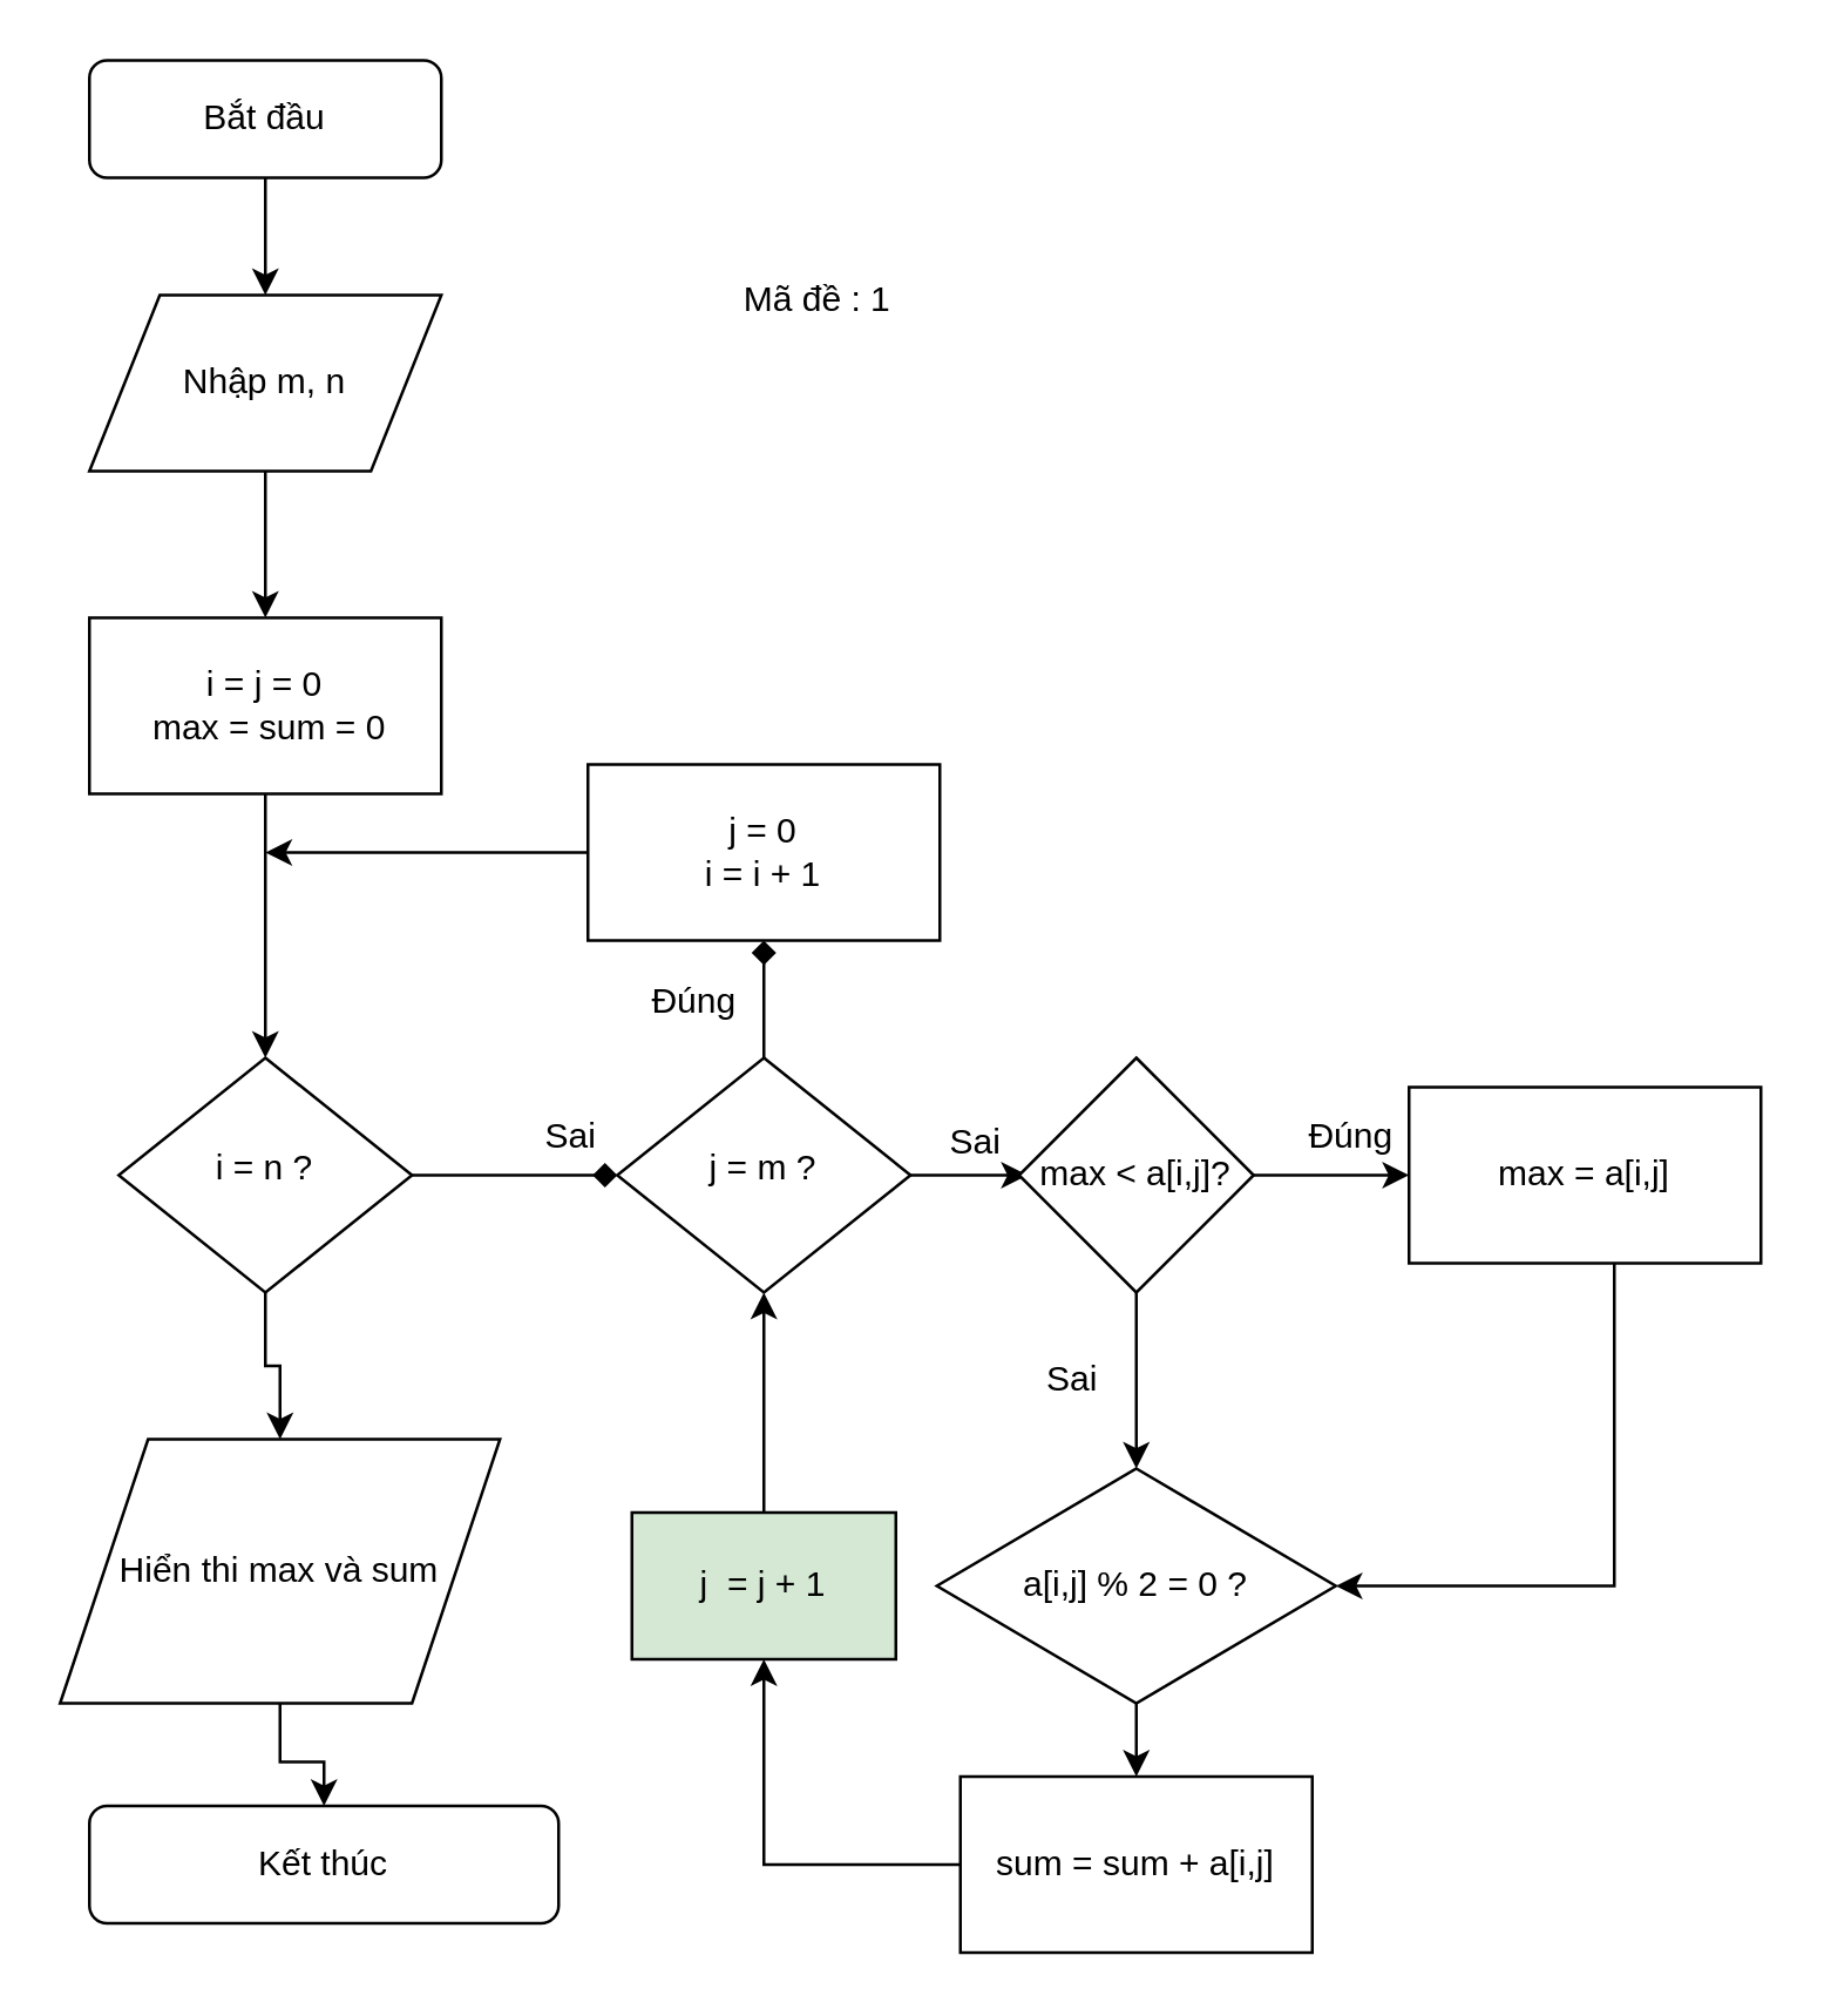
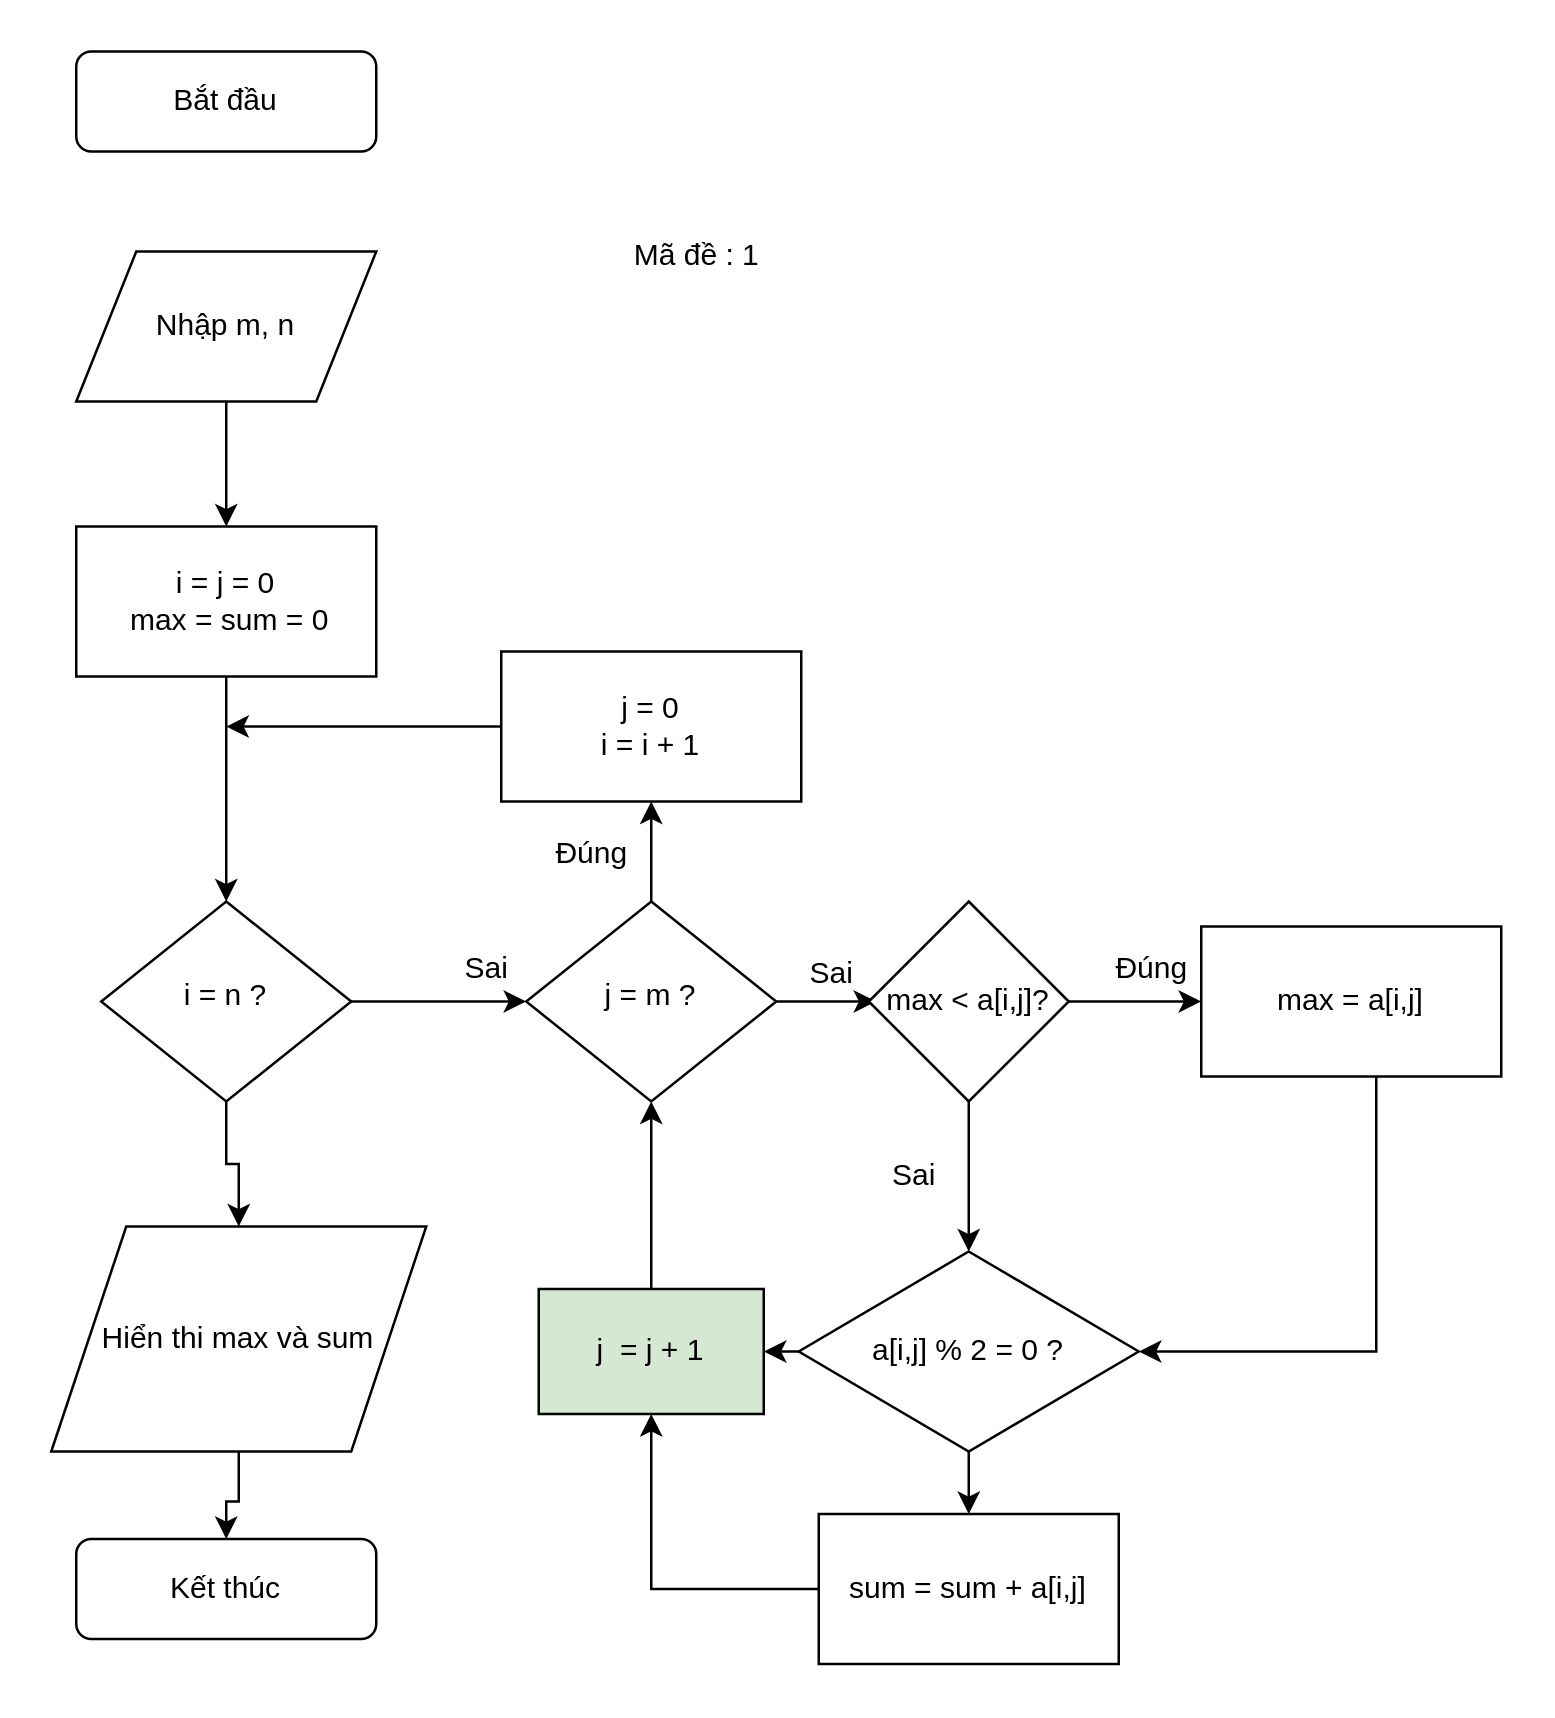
  <mxCell id="0" />
  <mxCell id="1" parent="0" />
- <mxCell id="2" value="" style="edgeStyle=orthogonalEdgeStyle;rounded=0;orthogonalLoop=1;jettySize=auto;html=1;" edge="1" parent="1" source="3" target="9"><mxGeometry relative="1" as="geometry" /></mxCell>
  <mxCell id="3" value="Bắt đầu&lt;br&gt;" style="rounded=1;whiteSpace=wrap;html=1;fontSize=12;glass=0;strokeWidth=1;shadow=0;" parent="1" vertex="1"><mxGeometry x="30" y="20" width="120" height="40" as="geometry" /></mxCell>
- <mxCell id="4" value="" style="edgeStyle=orthogonalEdgeStyle;rounded=0;orthogonalLoop=1;jettySize=auto;html=1;endArrow=diamond;" edge="1" parent="1" source="6" target="14"><mxGeometry relative="1" as="geometry" /></mxCell>
+ <mxCell id="4" value="" style="edgeStyle=orthogonalEdgeStyle;rounded=0;orthogonalLoop=1;jettySize=auto;html=1;" edge="1" parent="1" source="6" target="14"><mxGeometry relative="1" as="geometry" /></mxCell>
  <mxCell id="5" value="" style="edgeStyle=orthogonalEdgeStyle;rounded=0;orthogonalLoop=1;jettySize=auto;html=1;" edge="1" parent="1" source="6" target="35"><mxGeometry relative="1" as="geometry" /></mxCell>
  <mxCell id="6" value="i = n ?" style="rhombus;whiteSpace=wrap;html=1;shadow=0;fontFamily=Helvetica;fontSize=12;align=center;strokeWidth=1;spacing=6;spacingTop=-4;" parent="1" vertex="1"><mxGeometry x="40" y="360" width="100" height="80" as="geometry" /></mxCell>
- <mxCell id="7" value="Kết thúc" style="rounded=1;whiteSpace=wrap;html=1;fontSize=12;glass=0;strokeWidth=1;shadow=0;" parent="1" vertex="1"><mxGeometry x="30" y="615" width="160" height="40" as="geometry" /></mxCell>
+ <mxCell id="7" value="Kết thúc" style="rounded=1;whiteSpace=wrap;html=1;fontSize=12;glass=0;strokeWidth=1;shadow=0;" parent="1" vertex="1"><mxGeometry x="30" y="615" width="120" height="40" as="geometry" /></mxCell>
  <mxCell id="8" value="" style="edgeStyle=orthogonalEdgeStyle;rounded=0;orthogonalLoop=1;jettySize=auto;html=1;" edge="1" parent="1" source="9" target="11"><mxGeometry relative="1" as="geometry" /></mxCell>
  <mxCell id="9" value="Nhập m, n&lt;br&gt;" style="shape=parallelogram;perimeter=parallelogramPerimeter;whiteSpace=wrap;html=1;" vertex="1" parent="1"><mxGeometry x="30" y="100" width="120" height="60" as="geometry" /></mxCell>
  <mxCell id="10" value="" style="edgeStyle=orthogonalEdgeStyle;rounded=0;orthogonalLoop=1;jettySize=auto;html=1;" edge="1" parent="1" source="11" target="6"><mxGeometry relative="1" as="geometry" /></mxCell>
  <mxCell id="11" value="i = j = 0&lt;br&gt;&amp;nbsp;max = sum = 0" style="rounded=0;whiteSpace=wrap;html=1;" vertex="1" parent="1"><mxGeometry x="30" y="210" width="120" height="60" as="geometry" /></mxCell>
  <mxCell id="12" value="" style="edgeStyle=orthogonalEdgeStyle;rounded=0;orthogonalLoop=1;jettySize=auto;html=1;" edge="1" parent="1" source="14"><mxGeometry relative="1" as="geometry"><mxPoint x="350" y="400" as="targetPoint" /></mxGeometry></mxCell>
- <mxCell id="13" value="" style="edgeStyle=orthogonalEdgeStyle;rounded=0;orthogonalLoop=1;jettySize=auto;html=1;endArrow=diamond;" edge="1" parent="1" source="14" target="24"><mxGeometry relative="1" as="geometry" /></mxCell>
+ <mxCell id="13" value="" style="edgeStyle=orthogonalEdgeStyle;rounded=0;orthogonalLoop=1;jettySize=auto;html=1;" edge="1" parent="1" source="14" target="24"><mxGeometry relative="1" as="geometry" /></mxCell>
  <mxCell id="14" value="j = m ?" style="rhombus;whiteSpace=wrap;html=1;shadow=0;fontFamily=Helvetica;fontSize=12;align=center;strokeWidth=1;spacing=6;spacingTop=-4;" vertex="1" parent="1"><mxGeometry x="210" y="360" width="100" height="80" as="geometry" /></mxCell>
  <mxCell id="15" value="Sai" style="text;html=1;align=center;verticalAlign=middle;resizable=0;points=[];autosize=1;" vertex="1" parent="1"><mxGeometry x="179" y="377" width="30" height="20" as="geometry" /></mxCell>
  <mxCell id="16" value="Sai" style="text;html=1;align=center;verticalAlign=middle;resizable=0;points=[];autosize=1;" vertex="1" parent="1"><mxGeometry x="317" y="379" width="30" height="20" as="geometry" /></mxCell>
  <mxCell id="17" value="" style="edgeStyle=orthogonalEdgeStyle;rounded=0;orthogonalLoop=1;jettySize=auto;html=1;" edge="1" parent="1" source="19" target="21"><mxGeometry relative="1" as="geometry" /></mxCell>
  <mxCell id="18" value="" style="edgeStyle=orthogonalEdgeStyle;rounded=0;orthogonalLoop=1;jettySize=auto;html=1;entryX=0.5;entryY=0;entryDx=0;entryDy=0;" edge="1" parent="1" source="19" target="29"><mxGeometry relative="1" as="geometry"><mxPoint x="387" y="490" as="targetPoint" /></mxGeometry></mxCell>
  <mxCell id="19" value="max &amp;lt; a[i,j]?" style="rhombus;whiteSpace=wrap;html=1;" vertex="1" parent="1"><mxGeometry x="347" y="360" width="80" height="80" as="geometry" /></mxCell>
  <mxCell id="20" style="edgeStyle=orthogonalEdgeStyle;rounded=0;orthogonalLoop=1;jettySize=auto;html=1;entryX=1;entryY=0.5;entryDx=0;entryDy=0;" edge="1" parent="1" source="21" target="29"><mxGeometry relative="1" as="geometry"><Array as="points"><mxPoint x="550" y="540" /></Array></mxGeometry></mxCell>
  <mxCell id="21" value="max = a[i,j]" style="rounded=0;whiteSpace=wrap;html=1;" vertex="1" parent="1"><mxGeometry x="480" y="370" width="120" height="60" as="geometry" /></mxCell>
  <mxCell id="22" value="Đúng" style="text;html=1;align=center;verticalAlign=middle;resizable=0;points=[];autosize=1;" vertex="1" parent="1"><mxGeometry x="440" y="377" width="40" height="20" as="geometry" /></mxCell>
  <mxCell id="23" value="" style="edgeStyle=orthogonalEdgeStyle;rounded=0;orthogonalLoop=1;jettySize=auto;html=1;" edge="1" parent="1" source="24"><mxGeometry relative="1" as="geometry"><mxPoint x="90" y="290" as="targetPoint" /></mxGeometry></mxCell>
  <mxCell id="24" value="j = 0&lt;br&gt;i = i + 1" style="rounded=0;whiteSpace=wrap;html=1;" vertex="1" parent="1"><mxGeometry x="200" y="260" width="120" height="60" as="geometry" /></mxCell>
  <mxCell id="25" value="Đúng" style="text;html=1;align=center;verticalAlign=middle;resizable=0;points=[];autosize=1;" vertex="1" parent="1"><mxGeometry x="216" y="331" width="40" height="20" as="geometry" /></mxCell>
  <mxCell id="26" value="Sai" style="text;html=1;align=center;verticalAlign=middle;resizable=0;points=[];autosize=1;" vertex="1" parent="1"><mxGeometry x="350" y="460" width="30" height="20" as="geometry" /></mxCell>
  <mxCell id="27" value="" style="edgeStyle=orthogonalEdgeStyle;rounded=0;orthogonalLoop=1;jettySize=auto;html=1;" edge="1" parent="1" source="29" target="31"><mxGeometry relative="1" as="geometry" /></mxCell>
+ <mxCell id="28" style="edgeStyle=orthogonalEdgeStyle;rounded=0;orthogonalLoop=1;jettySize=auto;html=1;exitX=0;exitY=0.5;exitDx=0;exitDy=0;entryX=1;entryY=0.5;entryDx=0;entryDy=0;" edge="1" parent="1" source="29" target="33"><mxGeometry relative="1" as="geometry" /></mxCell>
  <mxCell id="29" value="a[i,j] % 2 = 0 ?" style="rhombus;whiteSpace=wrap;html=1;" vertex="1" parent="1"><mxGeometry x="319" y="500" width="136" height="80" as="geometry" /></mxCell>
  <mxCell id="30" style="edgeStyle=orthogonalEdgeStyle;rounded=0;orthogonalLoop=1;jettySize=auto;html=1;" edge="1" parent="1" source="31" target="33"><mxGeometry relative="1" as="geometry" /></mxCell>
  <mxCell id="31" value="sum = sum + a[i,j]" style="rounded=0;whiteSpace=wrap;html=1;" vertex="1" parent="1"><mxGeometry x="327" y="605" width="120" height="60" as="geometry" /></mxCell>
  <mxCell id="32" value="" style="edgeStyle=orthogonalEdgeStyle;rounded=0;orthogonalLoop=1;jettySize=auto;html=1;" edge="1" parent="1" source="33" target="14"><mxGeometry relative="1" as="geometry" /></mxCell>
  <mxCell id="33" value="j&amp;nbsp; = j + 1" style="rounded=0;whiteSpace=wrap;html=1;fillColor=#d5e8d4;" vertex="1" parent="1"><mxGeometry x="215" y="515" width="90" height="50" as="geometry" /></mxCell>
  <mxCell id="34" value="" style="edgeStyle=orthogonalEdgeStyle;rounded=0;orthogonalLoop=1;jettySize=auto;html=1;" edge="1" parent="1" source="35" target="7"><mxGeometry relative="1" as="geometry" /></mxCell>
  <mxCell id="35" value="Hiển thi max và sum" style="shape=parallelogram;perimeter=parallelogramPerimeter;whiteSpace=wrap;html=1;" vertex="1" parent="1"><mxGeometry x="20" y="490" width="150" height="90" as="geometry" /></mxCell>
  <mxCell id="36" value="Mã đề : 1" style="text;html=1;align=center;verticalAlign=middle;resizable=0;points=[];autosize=1;" vertex="1" parent="1"><mxGeometry x="243" y="92" width="70" height="20" as="geometry" /></mxCell>
